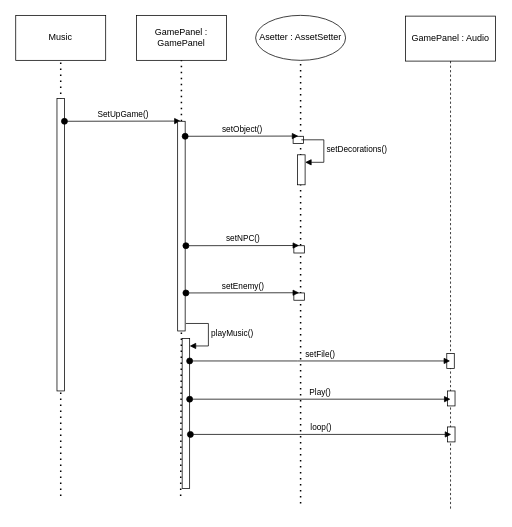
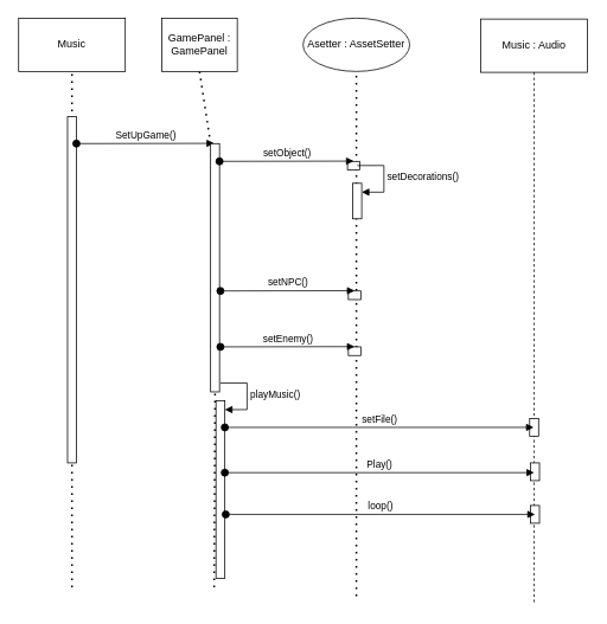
  <mxCell id="0" />
  <mxCell id="1" parent="0" />
- <mxCell id="2" value="GamePanel : GamePanel" style="rounded=0;whiteSpace=wrap;html=1;" vertex="1" parent="1"><mxGeometry x="181" y="20" width="120" height="60" as="geometry" /></mxCell>
+ <mxCell id="2" value="GamePanel : GamePanel" style="rounded=0;whiteSpace=wrap;html=1;" vertex="1" parent="1"><mxGeometry x="181" y="20" width="85" height="60" as="geometry" /></mxCell>
  <mxCell id="3" value="" style="endArrow=none;dashed=1;html=1;dashPattern=1 3;strokeWidth=2;rounded=0;entryX=0.5;entryY=1;entryDx=0;entryDy=0;" edge="1" parent="1" source="11" target="2"><mxGeometry width="50" height="50" relative="1" as="geometry"><mxPoint x="235" y="1060" as="sourcePoint" /><mxPoint x="785" y="530" as="targetPoint" /></mxGeometry></mxCell>
  <mxCell id="4" value="Music" style="rounded=0;whiteSpace=wrap;html=1;" vertex="1" parent="1"><mxGeometry x="20" y="20" width="120" height="60" as="geometry" /></mxCell>
  <mxCell id="5" value="Asetter : AssetSetter" style="ellipse;whiteSpace=wrap;html=1;" vertex="1" parent="1"><mxGeometry x="340" y="20" width="120" height="60" as="geometry" /></mxCell>
  <mxCell id="6" value="" style="endArrow=none;dashed=1;html=1;dashPattern=1 3;strokeWidth=2;rounded=0;entryX=0.5;entryY=1;entryDx=0;entryDy=0;" edge="1" parent="1" target="4"><mxGeometry width="50" height="50" relative="1" as="geometry"><mxPoint x="80" y="661" as="sourcePoint" /><mxPoint x="610" y="511" as="targetPoint" /></mxGeometry></mxCell>
  <mxCell id="7" value="" style="endArrow=none;dashed=1;html=1;dashPattern=1 3;strokeWidth=2;rounded=0;entryX=0.5;entryY=1;entryDx=0;entryDy=0;" edge="1" parent="1" target="5"><mxGeometry width="50" height="50" relative="1" as="geometry"><mxPoint x="400" y="671" as="sourcePoint" /><mxPoint x="600" y="511" as="targetPoint" /></mxGeometry></mxCell>
  <mxCell id="8" value="" style="html=1;points=[];perimeter=orthogonalPerimeter;outlineConnect=0;targetShapes=umlLifeline;portConstraint=eastwest;newEdgeStyle={&quot;edgeStyle&quot;:&quot;elbowEdgeStyle&quot;,&quot;elbow&quot;:&quot;vertical&quot;,&quot;curved&quot;:0,&quot;rounded&quot;:0};" vertex="1" parent="1"><mxGeometry x="75" y="131" width="10" height="390" as="geometry" /></mxCell>
  <mxCell id="9" value="SetUpGame()" style="html=1;verticalAlign=bottom;startArrow=oval;endArrow=block;startSize=8;edgeStyle=elbowEdgeStyle;elbow=vertical;curved=0;rounded=0;" edge="1" parent="1"><mxGeometry relative="1" as="geometry"><mxPoint x="85" y="161.29" as="sourcePoint" /><mxPoint x="240" y="161" as="targetPoint" /></mxGeometry></mxCell>
  <mxCell id="10" value="" style="endArrow=none;dashed=1;html=1;dashPattern=1 3;strokeWidth=2;rounded=0;entryX=0.5;entryY=1;entryDx=0;entryDy=0;" edge="1" parent="1" target="11"><mxGeometry width="50" height="50" relative="1" as="geometry"><mxPoint x="240" y="661" as="sourcePoint" /><mxPoint x="241" y="80" as="targetPoint" /></mxGeometry></mxCell>
  <mxCell id="11" value="" style="html=1;points=[];perimeter=orthogonalPerimeter;outlineConnect=0;targetShapes=umlLifeline;portConstraint=eastwest;newEdgeStyle={&quot;edgeStyle&quot;:&quot;elbowEdgeStyle&quot;,&quot;elbow&quot;:&quot;vertical&quot;,&quot;curved&quot;:0,&quot;rounded&quot;:0};" vertex="1" parent="1"><mxGeometry x="236" y="161.29" width="10" height="279.71" as="geometry" /></mxCell>
  <mxCell id="12" value="" style="html=1;points=[];perimeter=orthogonalPerimeter;outlineConnect=0;targetShapes=umlLifeline;portConstraint=eastwest;newEdgeStyle={&quot;edgeStyle&quot;:&quot;elbowEdgeStyle&quot;,&quot;elbow&quot;:&quot;vertical&quot;,&quot;curved&quot;:0,&quot;rounded&quot;:0};" vertex="1" parent="1"><mxGeometry x="390" y="181.29" width="14" height="9.71" as="geometry" /></mxCell>
  <mxCell id="13" value="setObject()" style="html=1;verticalAlign=bottom;startArrow=oval;endArrow=block;startSize=8;edgeStyle=elbowEdgeStyle;elbow=vertical;curved=0;rounded=0;" edge="1" target="12" parent="1"><mxGeometry relative="1" as="geometry"><mxPoint x="246" y="181.29" as="sourcePoint" /></mxGeometry></mxCell>
  <mxCell id="14" value="" style="html=1;points=[];perimeter=orthogonalPerimeter;outlineConnect=0;targetShapes=umlLifeline;portConstraint=eastwest;newEdgeStyle={&quot;edgeStyle&quot;:&quot;elbowEdgeStyle&quot;,&quot;elbow&quot;:&quot;vertical&quot;,&quot;curved&quot;:0,&quot;rounded&quot;:0};" vertex="1" parent="1"><mxGeometry x="391" y="327.29" width="14" height="9.71" as="geometry" /></mxCell>
  <mxCell id="15" value="setNPC()" style="html=1;verticalAlign=bottom;startArrow=oval;endArrow=block;startSize=8;edgeStyle=elbowEdgeStyle;elbow=vertical;curved=0;rounded=0;" edge="1" parent="1" target="14"><mxGeometry relative="1" as="geometry"><mxPoint x="247" y="327.29" as="sourcePoint" /></mxGeometry></mxCell>
  <mxCell id="16" value="" style="html=1;points=[];perimeter=orthogonalPerimeter;outlineConnect=0;targetShapes=umlLifeline;portConstraint=eastwest;newEdgeStyle={&quot;edgeStyle&quot;:&quot;elbowEdgeStyle&quot;,&quot;elbow&quot;:&quot;vertical&quot;,&quot;curved&quot;:0,&quot;rounded&quot;:0};" vertex="1" parent="1"><mxGeometry x="391" y="390.29" width="14" height="9.71" as="geometry" /></mxCell>
  <mxCell id="17" value="setEnemy()" style="html=1;verticalAlign=bottom;startArrow=oval;endArrow=block;startSize=8;edgeStyle=elbowEdgeStyle;elbow=vertical;curved=0;rounded=0;" edge="1" parent="1" target="16"><mxGeometry relative="1" as="geometry"><mxPoint x="247" y="390.29" as="sourcePoint" /></mxGeometry></mxCell>
  <mxCell id="18" value="" style="html=1;points=[];perimeter=orthogonalPerimeter;outlineConnect=0;targetShapes=umlLifeline;portConstraint=eastwest;newEdgeStyle={&quot;edgeStyle&quot;:&quot;elbowEdgeStyle&quot;,&quot;elbow&quot;:&quot;vertical&quot;,&quot;curved&quot;:0,&quot;rounded&quot;:0};" vertex="1" parent="1"><mxGeometry x="396" y="206" width="10" height="40" as="geometry" /></mxCell>
  <mxCell id="19" value="setDecorations()" style="html=1;align=left;spacingLeft=2;endArrow=block;rounded=0;edgeStyle=orthogonalEdgeStyle;curved=0;rounded=0;" edge="1" target="18" parent="1"><mxGeometry relative="1" as="geometry"><mxPoint x="401" y="186" as="sourcePoint" /><Array as="points"><mxPoint x="431" y="216" /></Array></mxGeometry></mxCell>
- <mxCell id="20" value="GamePanel : Audio" style="shape=umlLifeline;perimeter=lifelinePerimeter;whiteSpace=wrap;html=1;container=1;dropTarget=0;collapsible=0;recursiveResize=0;outlineConnect=0;portConstraint=eastwest;newEdgeStyle={&quot;edgeStyle&quot;:&quot;elbowEdgeStyle&quot;,&quot;elbow&quot;:&quot;vertical&quot;,&quot;curved&quot;:0,&quot;rounded&quot;:0};size=60;" vertex="1" parent="1"><mxGeometry x="540" y="21" width="120" height="660" as="geometry" /></mxCell>
+ <mxCell id="20" value="Music : Audio" style="shape=umlLifeline;perimeter=lifelinePerimeter;whiteSpace=wrap;html=1;container=1;dropTarget=0;collapsible=0;recursiveResize=0;outlineConnect=0;portConstraint=eastwest;newEdgeStyle={&quot;edgeStyle&quot;:&quot;elbowEdgeStyle&quot;,&quot;elbow&quot;:&quot;vertical&quot;,&quot;curved&quot;:0,&quot;rounded&quot;:0};size=60;" vertex="1" parent="1"><mxGeometry x="540" y="21" width="120" height="660" as="geometry" /></mxCell>
  <mxCell id="21" value="" style="html=1;points=[];perimeter=orthogonalPerimeter;outlineConnect=0;targetShapes=umlLifeline;portConstraint=eastwest;newEdgeStyle={&quot;edgeStyle&quot;:&quot;elbowEdgeStyle&quot;,&quot;elbow&quot;:&quot;vertical&quot;,&quot;curved&quot;:0,&quot;rounded&quot;:0};" vertex="1" parent="20"><mxGeometry x="55" y="450" width="10" height="20" as="geometry" /></mxCell>
  <mxCell id="22" value="" style="html=1;points=[];perimeter=orthogonalPerimeter;outlineConnect=0;targetShapes=umlLifeline;portConstraint=eastwest;newEdgeStyle={&quot;edgeStyle&quot;:&quot;elbowEdgeStyle&quot;,&quot;elbow&quot;:&quot;vertical&quot;,&quot;curved&quot;:0,&quot;rounded&quot;:0};" vertex="1" parent="1"><mxGeometry x="242" y="451" width="10" height="200" as="geometry" /></mxCell>
  <mxCell id="23" value="playMusic()" style="html=1;align=left;spacingLeft=2;endArrow=block;rounded=0;edgeStyle=orthogonalEdgeStyle;curved=0;rounded=0;" edge="1" target="22" parent="1"><mxGeometry relative="1" as="geometry"><mxPoint x="247" y="431" as="sourcePoint" /><Array as="points"><mxPoint x="277" y="461" /></Array></mxGeometry></mxCell>
  <mxCell id="24" value="setFile()" style="html=1;verticalAlign=bottom;startArrow=oval;endArrow=block;startSize=8;edgeStyle=elbowEdgeStyle;elbow=vertical;curved=0;rounded=0;" edge="1" target="20" parent="1"><mxGeometry relative="1" as="geometry"><mxPoint x="252" y="481" as="sourcePoint" /></mxGeometry></mxCell>
  <mxCell id="25" value="" style="html=1;points=[];perimeter=orthogonalPerimeter;outlineConnect=0;targetShapes=umlLifeline;portConstraint=eastwest;newEdgeStyle={&quot;edgeStyle&quot;:&quot;elbowEdgeStyle&quot;,&quot;elbow&quot;:&quot;vertical&quot;,&quot;curved&quot;:0,&quot;rounded&quot;:0};" vertex="1" parent="1"><mxGeometry x="596" y="521" width="10" height="20" as="geometry" /></mxCell>
  <mxCell id="26" value="" style="html=1;points=[];perimeter=orthogonalPerimeter;outlineConnect=0;targetShapes=umlLifeline;portConstraint=eastwest;newEdgeStyle={&quot;edgeStyle&quot;:&quot;elbowEdgeStyle&quot;,&quot;elbow&quot;:&quot;vertical&quot;,&quot;curved&quot;:0,&quot;rounded&quot;:0};" vertex="1" parent="1"><mxGeometry x="596" y="569" width="10" height="20" as="geometry" /></mxCell>
  <mxCell id="27" value="Play()" style="html=1;verticalAlign=bottom;startArrow=oval;endArrow=block;startSize=8;edgeStyle=elbowEdgeStyle;elbow=vertical;curved=0;rounded=0;" edge="1" parent="1"><mxGeometry relative="1" as="geometry"><mxPoint x="252" y="532" as="sourcePoint" /><mxPoint x="600" y="532" as="targetPoint" /></mxGeometry></mxCell>
  <mxCell id="28" value="loop()" style="html=1;verticalAlign=bottom;startArrow=oval;endArrow=block;startSize=8;edgeStyle=elbowEdgeStyle;elbow=vertical;curved=0;rounded=0;" edge="1" parent="1"><mxGeometry relative="1" as="geometry"><mxPoint x="253" y="579" as="sourcePoint" /><mxPoint x="601" y="579" as="targetPoint" /></mxGeometry></mxCell>
